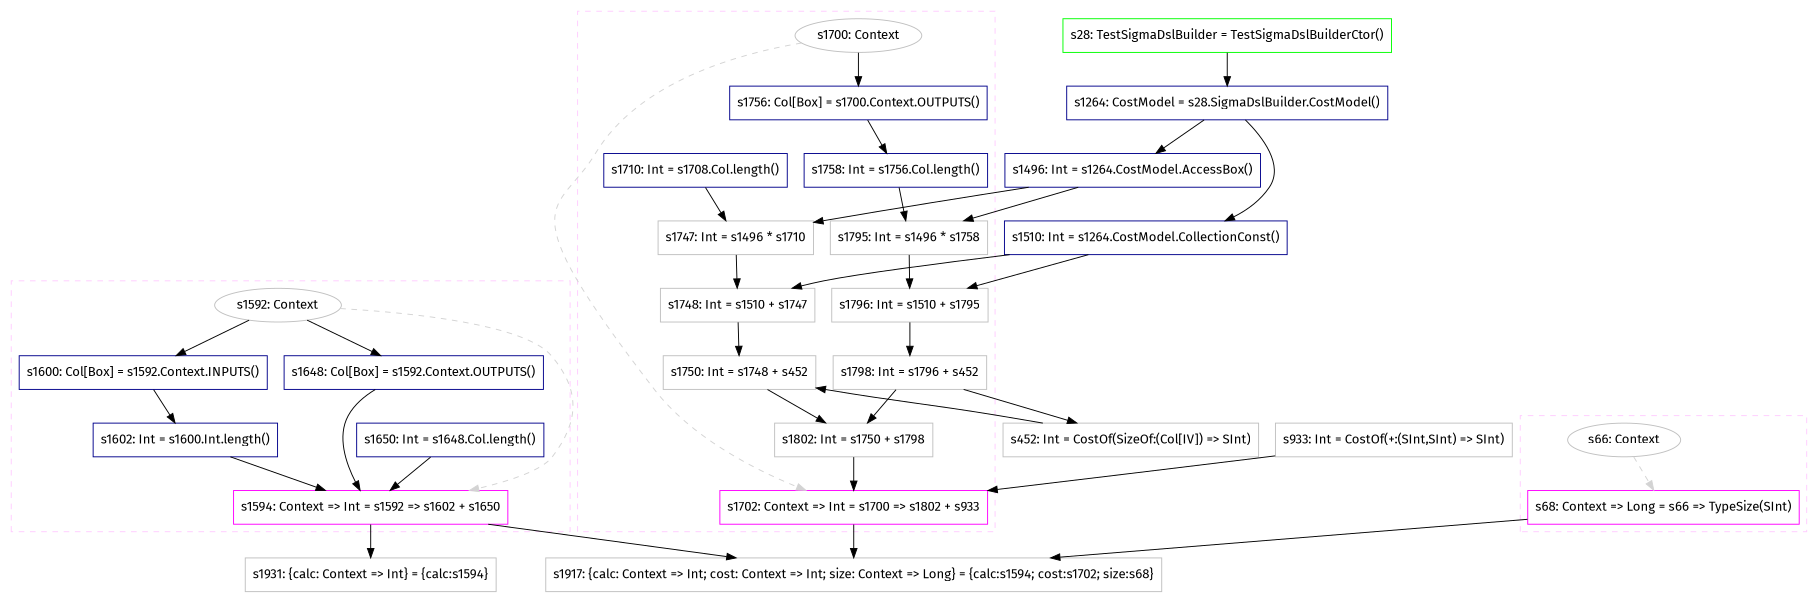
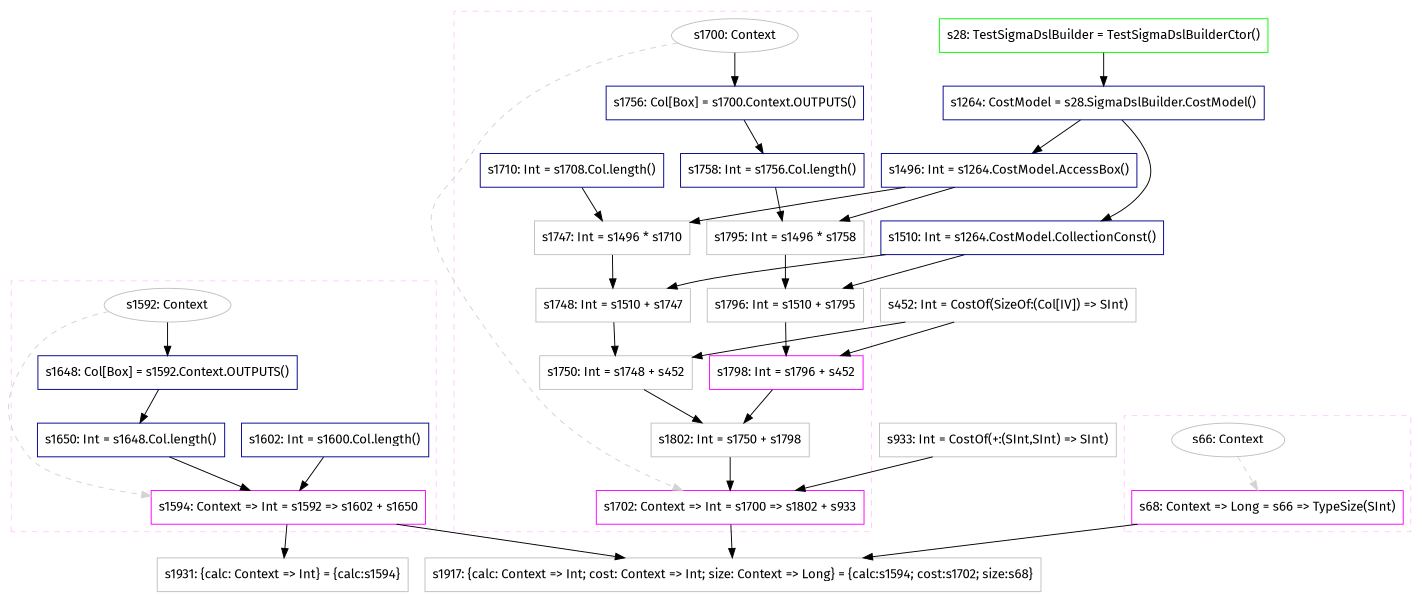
  digraph {
    concentrate=true
    fontname="Fira Sans"
    node [color=gray fillcolor=white fontname="Fira Sans" shape=box style=filled]
    edge [fontname="Fira Sans" style=solid]
    n1 [label="s1592: Context" shape=oval]
    n2 [color=magenta label="s1594: Context => Int = s1592 => s1602 + s1650"]
-   n3 [color=darkblue label="s1600: Col[Box] = s1592.Context.INPUTS()"]
-   n4 [color=darkblue label="s1602: Int = s1600.Int.length()"]
+   n4 [color=darkblue label="s1602: Int = s1600.Col.length()"]
    n5 [color=darkblue label="s1648: Col[Box] = s1592.Context.OUTPUTS()"]
    n6 [color=darkblue label="s1650: Int = s1648.Col.length()"]
    n7 [label="s1700: Context" shape=oval]
    n8 [color=magenta label="s1702: Context => Int = s1700 => s1802 + s933"]
    n9 [color=darkblue label="s1710: Int = s1708.Col.length()"]
    n10 [label="s1747: Int = s1496 * s1710"]
    n11 [label="s1748: Int = s1510 + s1747"]
    n12 [label="s1750: Int = s1748 + s452"]
    n13 [color=darkblue label="s1756: Col[Box] = s1700.Context.OUTPUTS()"]
    n14 [color=darkblue label="s1758: Int = s1756.Col.length()"]
    n15 [label="s1795: Int = s1496 * s1758"]
    n16 [label="s1796: Int = s1510 + s1795"]
-   n17 [label="s1798: Int = s1796 + s452"]
+   n17 [color=magenta label="s1798: Int = s1796 + s452"]
    n18 [label="s1802: Int = s1750 + s1798"]
    n19 [label="s66: Context" shape=oval]
    n20 [color=magenta label="s68: Context => Long = s66 => TypeSize(SInt)"]
    n21 [label="s1917: {calc: Context => Int; cost: Context => Int; size: Context => Long} = {calc:s1594; cost:s1702; size:s68}"]
    n22 [label="s1931: {calc: Context => Int} = {calc:s1594}"]
    n23 [label="s452: Int = CostOf(SizeOf:(Col[IV]) => SInt)"]
    n24 [label="s933: Int = CostOf(+:(SInt,SInt) => SInt)"]
    n25 [color=green label="s28: TestSigmaDslBuilder = TestSigmaDslBuilderCtor()"]
    n26 [color=darkblue label="s1264: CostModel = s28.SigmaDslBuilder.CostModel()"]
    n27 [color=darkblue label="s1510: Int = s1264.CostModel.CollectionConst()"]
    n28 [color=darkblue label="s1496: Int = s1264.CostModel.AccessBox()"]
    subgraph cluster_1 {
      color="#FFCCFF"
      style=dashed
-     n3
      n4
      n5
      n6
      subgraph sub_2 {
        color="#FFCCFF"
        rank=source
        style=dashed
        n1
      }
      subgraph sub_3 {
        color="#FFCCFF"
        rank=sink
        style=dashed
        n2
      }
    }
    subgraph cluster_4 {
      color="#FFCCFF"
      style=dashed
      n9
      n10
      n11
      n12
      n13
      n14
      n15
      n16
      n17
      n18
      subgraph sub_5 {
        color="#FFCCFF"
        rank=source
        style=dashed
        n7
      }
      subgraph sub_6 {
        color="#FFCCFF"
        rank=sink
        style=dashed
        n8
      }
    }
    subgraph cluster_7 {
      color="#FFCCFF"
      style=dashed
      subgraph sub_8 {
        color="#FFCCFF"
        rank=source
        style=dashed
        n19
      }
      subgraph sub_9 {
        color="#FFCCFF"
        rank=sink
        style=dashed
        n20
      }
    }
    n1 -> n2 [color=lightgray style=dashed weight=0]
-   n1 -> n3
    n1 -> n5
    n2 -> n21
    n2 -> n22
-   n3 -> n4
    n4 -> n2
-   n5 -> n2
+   n5 -> n6
    n6 -> n2
    n7 -> n8 [color=lightgray style=dashed weight=0]
    n7 -> n13
    n8 -> n21
    n9 -> n10
    n10 -> n11
    n11 -> n12
    n12 -> n18
    n13 -> n14
    n14 -> n15
    n15 -> n16
    n16 -> n17
    n17 -> n18
    n18 -> n8
    n19 -> n20 [color=lightgray style=dashed weight=0]
    n20 -> n21
    n23 -> n12
-   n17 -> n23
+   n23 -> n17
    n24 -> n8
    n25 -> n26
    n26 -> n27
    n26 -> n28
    n27 -> n11
    n27 -> n16
    n28 -> n10
    n28 -> n15
  }
